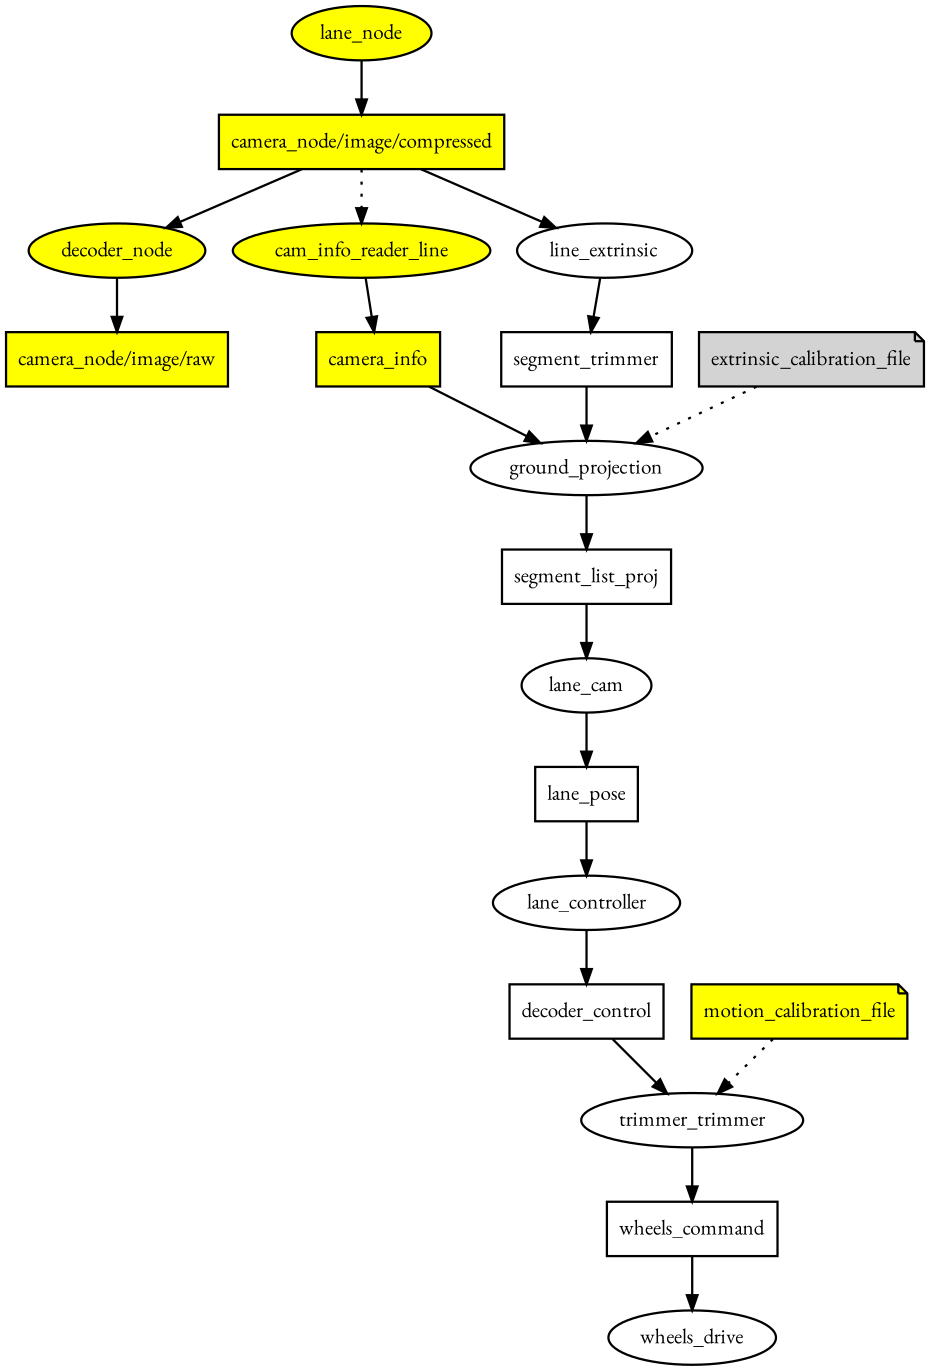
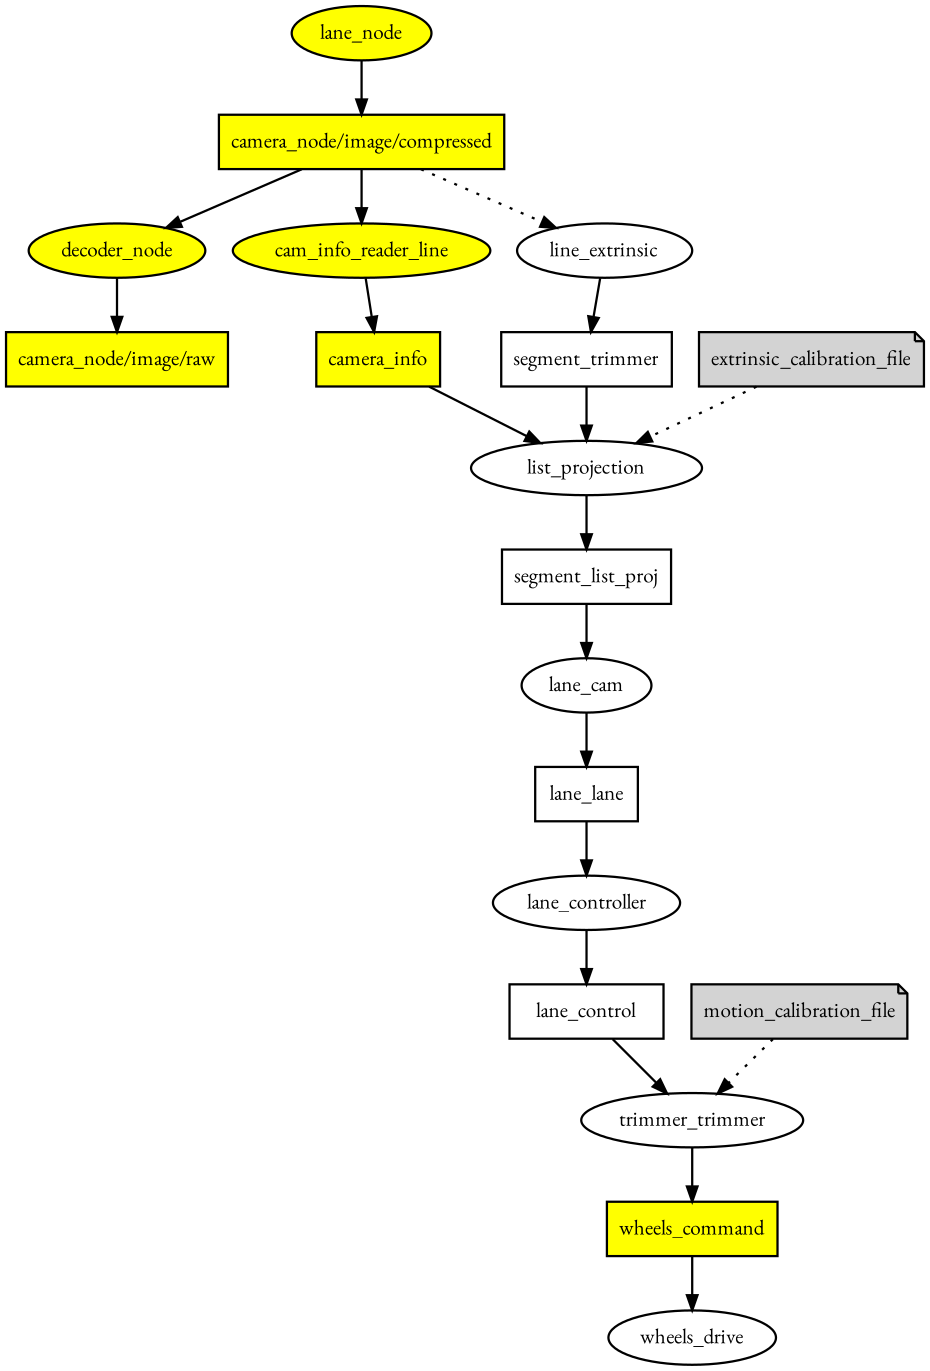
  digraph {
    fontname="EB Garamond"
    node [fillcolor=white fontname="EB Garamond" penwidth=1.5 shape=ellipse style=filled]
    edge [fontname="EB Garamond" penwidth=1.5]
    n1 [label=wheels_drive]
    n2 [fillcolor=yellow label=lane_node]
    n3 [fillcolor=yellow label="camera_node/image/compressed" shape=box]
    n4 [fillcolor=yellow label=decoder_node]
    n5 [fillcolor=yellow label=cam_info_reader_line]
    n6 [label=line_extrinsic]
    n7 [fillcolor=yellow label="camera_node/image/raw" shape=box]
    camera_info [fillcolor=yellow shape=box]
-   n9 [label=ground_projection]
+   n9 [label=list_projection]
    n10 [label=lane_controller]
-   lane_control [shape=box label=decoder_control]
+   lane_control [shape=box]
    n12 [label=trimmer_trimmer]
    n13 [label=segment_trimmer shape=box]
    segment_list_proj [shape=box]
    n15 [label=lane_cam]
-   wheels_command [shape=box]
-   lane_pose [shape=box]
-   motion_calibration_file [shape=note fillcolor=yellow]
+   wheels_command [fillcolor=yellow shape=box]
+   lane_pose [shape=box label=lane_lane]
+   motion_calibration_file [shape=note fillcolor=""]
    extrinsic_calibration_file [shape=note fillcolor=""]
    n2 -> n3
    n3 -> n4
-   n3 -> n5 [style=dotted]
-   n3 -> n6
+   n3 -> n5
+   n3 -> n6 [style=dotted]
    n4 -> n7
    n5 -> camera_info
    n6 -> n13
    camera_info -> n9
    n9 -> segment_list_proj
    n10 -> lane_control
    lane_control -> n12
    n12 -> wheels_command
    n13 -> n9
    segment_list_proj -> n15
    n15 -> lane_pose
    wheels_command -> n1
    lane_pose -> n10
    motion_calibration_file -> n12 [style=dotted]
    extrinsic_calibration_file -> n9 [style=dotted]
  }
